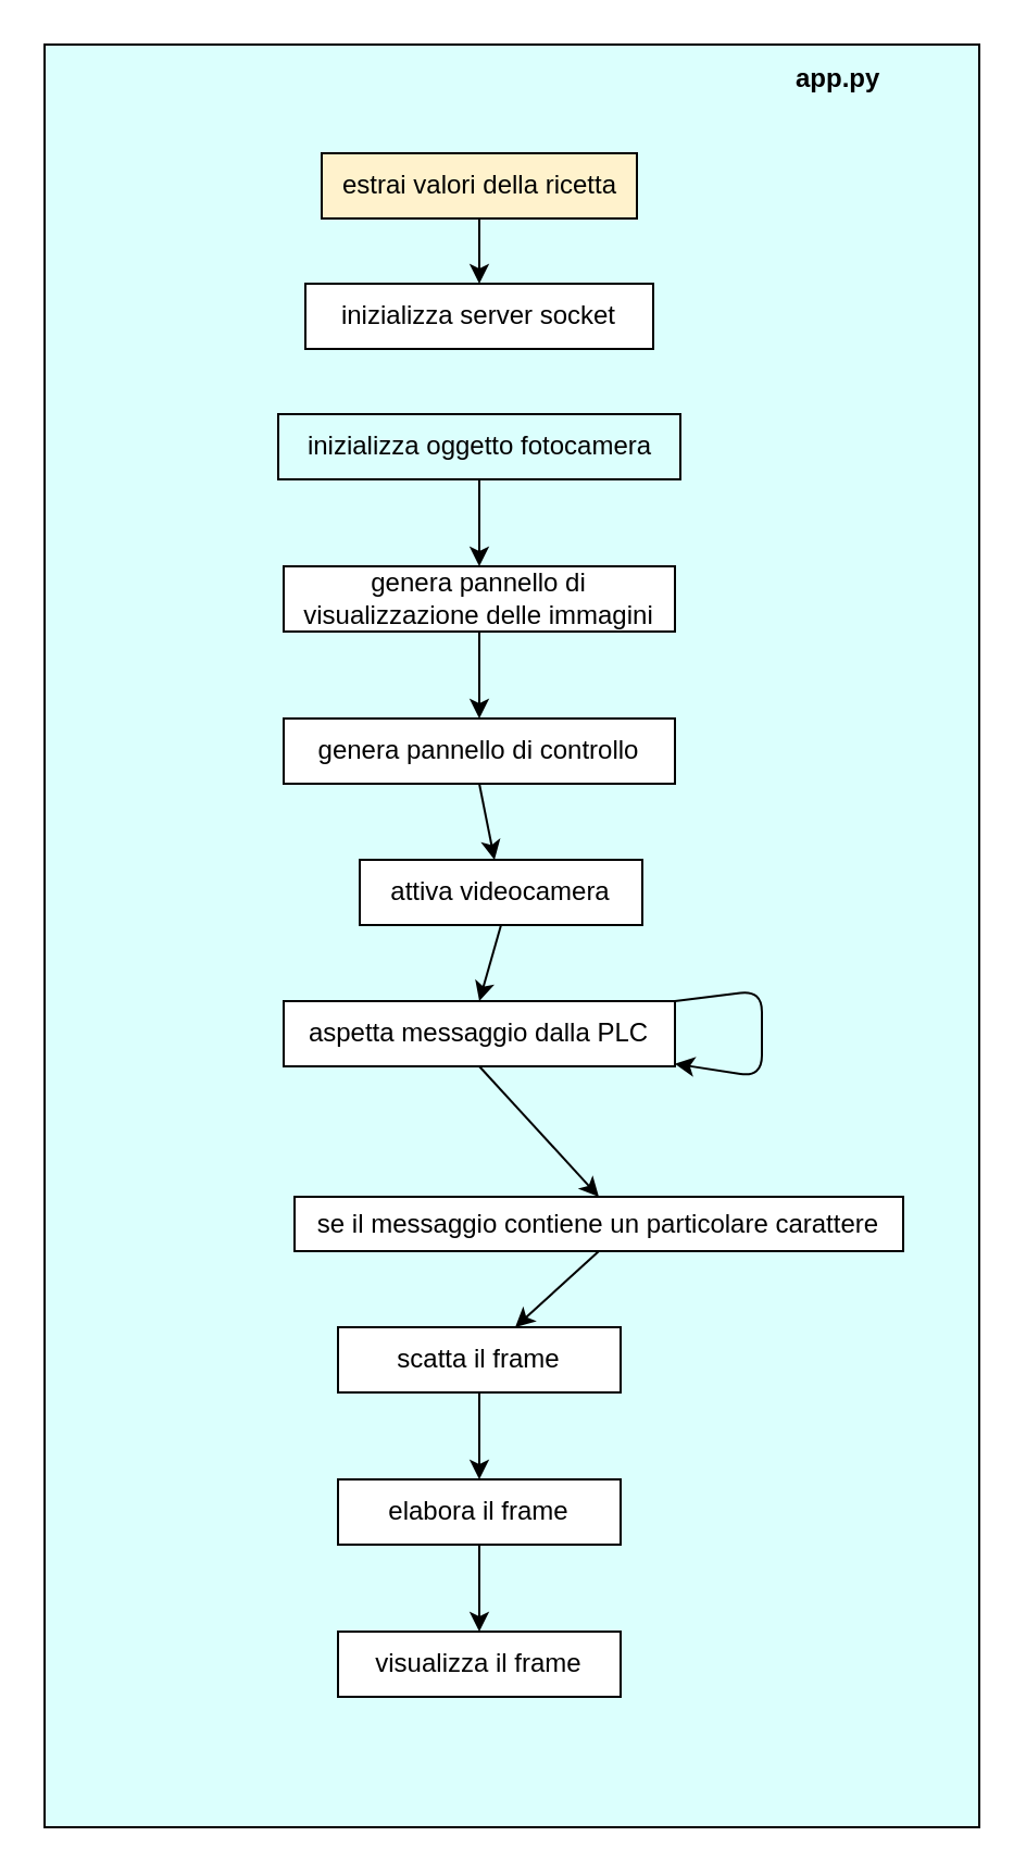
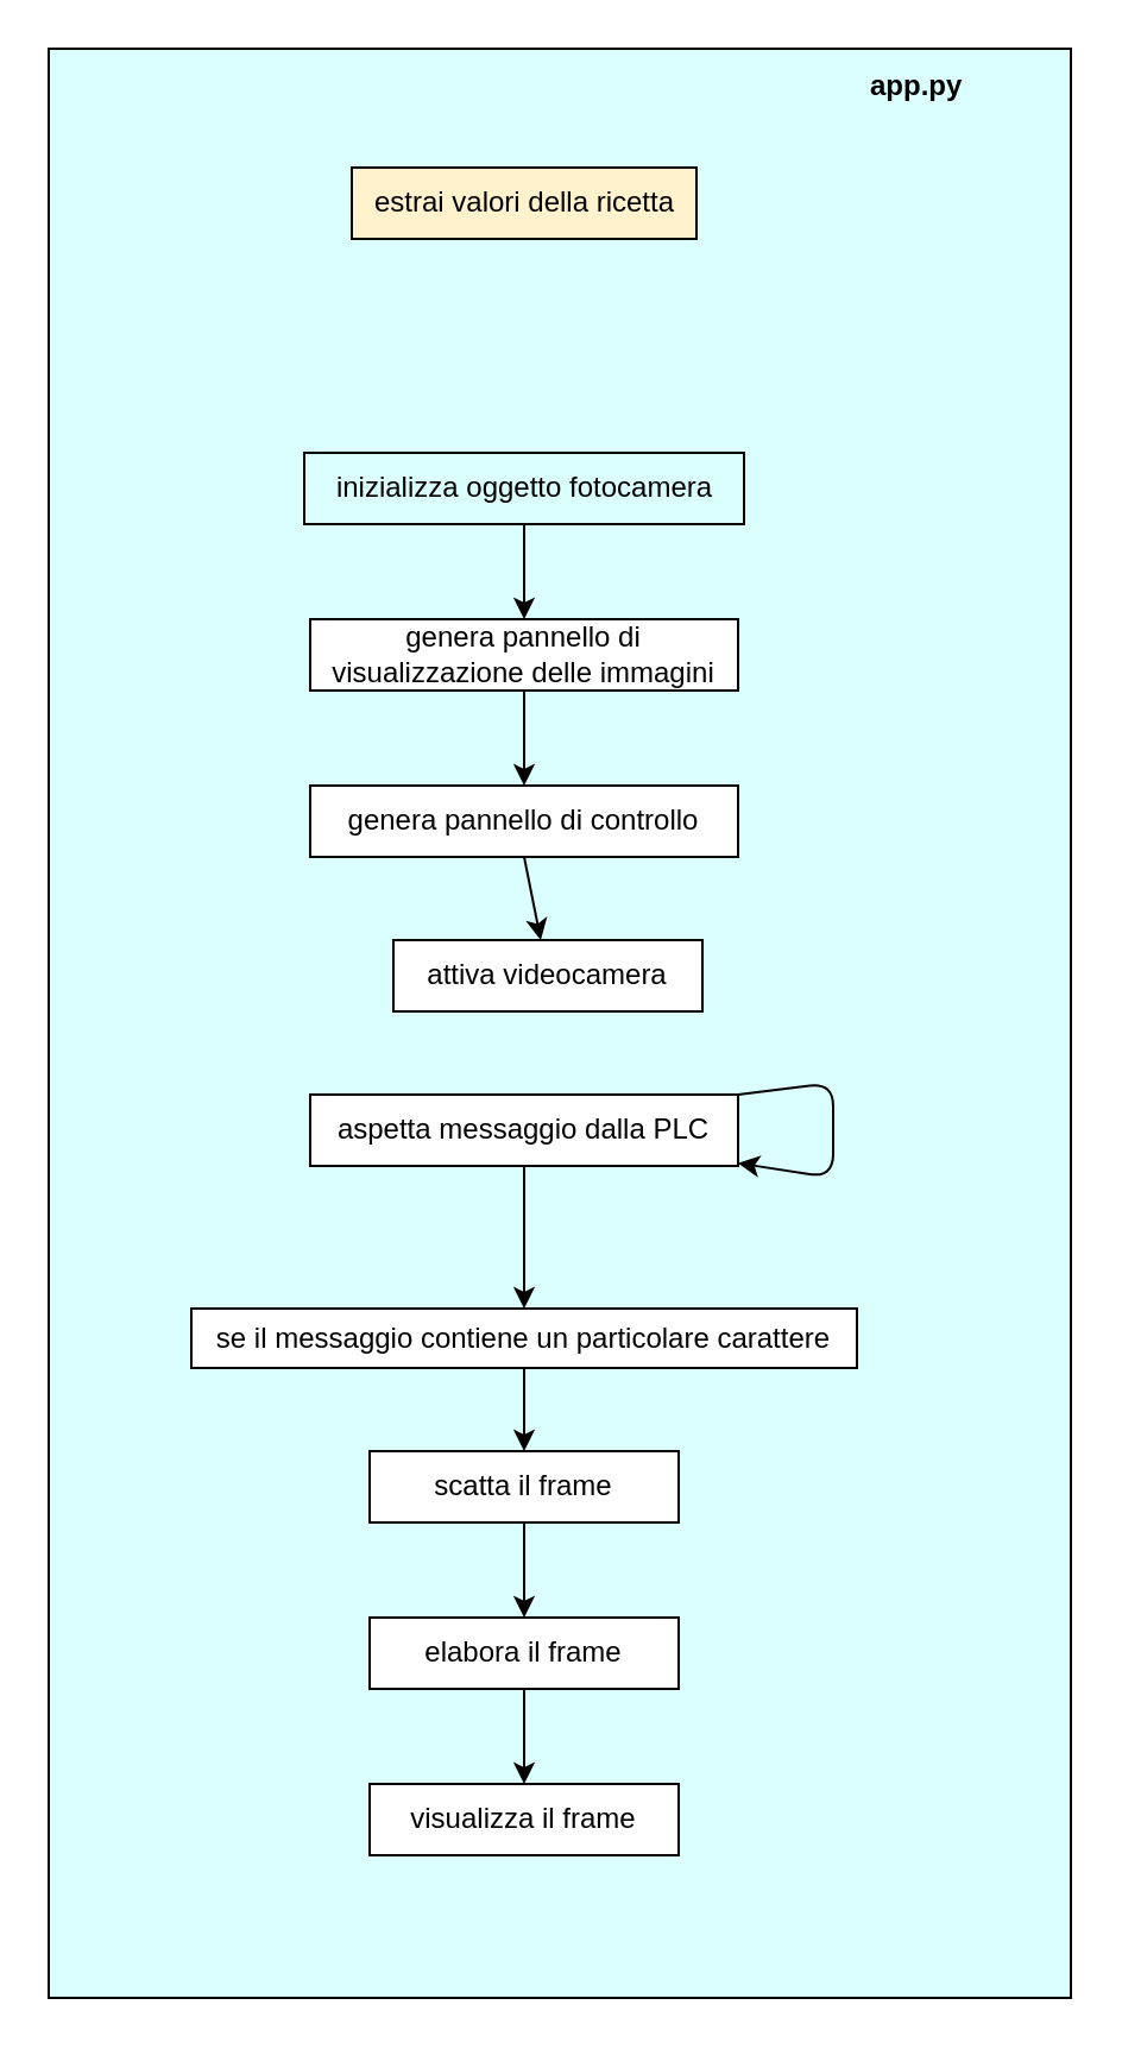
  <mxCell id="0" />
  <mxCell id="1" parent="0" />
  <mxCell id="2" value="" style="rounded=0;whiteSpace=wrap;html=1;fillColor=#DBFFFD;" vertex="1" parent="1"><mxGeometry x="20" y="20" width="430" height="820" as="geometry" /></mxCell>
- <mxCell id="3" style="edgeStyle=none;html=1;exitX=0.5;exitY=1;exitDx=0;exitDy=0;" edge="1" parent="1" source="4" target="5"><mxGeometry relative="1" as="geometry" /></mxCell>
  <mxCell id="4" value="estrai valori della ricetta" style="rounded=0;whiteSpace=wrap;html=1;fillColor=#fff2cc;" vertex="1" parent="1"><mxGeometry x="147.5" y="70" width="145" height="30" as="geometry" /></mxCell>
- <mxCell id="5" value="inizializza server socket" style="rounded=0;whiteSpace=wrap;html=1;" vertex="1" parent="1"><mxGeometry x="140" y="130" width="160" height="30" as="geometry" /></mxCell>
  <mxCell id="6" style="edgeStyle=none;html=1;exitX=0.5;exitY=1;exitDx=0;exitDy=0;entryX=0.5;entryY=0;entryDx=0;entryDy=0;" edge="1" parent="1" source="7" target="9"><mxGeometry relative="1" as="geometry" /></mxCell>
  <mxCell id="7" value="inizializza oggetto fotocamera" style="rounded=0;whiteSpace=wrap;html=1;fillColor=#dbfffd;" vertex="1" parent="1"><mxGeometry x="127.5" y="190" width="185" height="30" as="geometry" /></mxCell>
  <mxCell id="8" style="edgeStyle=none;html=1;exitX=0.5;exitY=1;exitDx=0;exitDy=0;entryX=0.5;entryY=0;entryDx=0;entryDy=0;" edge="1" parent="1" source="9" target="11"><mxGeometry relative="1" as="geometry" /></mxCell>
  <mxCell id="9" value="genera pannello di visualizzazione delle immagini" style="rounded=0;whiteSpace=wrap;html=1;" vertex="1" parent="1"><mxGeometry x="130" y="260" width="180" height="30" as="geometry" /></mxCell>
  <mxCell id="10" style="edgeStyle=none;html=1;exitX=0.5;exitY=1;exitDx=0;exitDy=0;" edge="1" parent="1" source="11" target="13"><mxGeometry relative="1" as="geometry" /></mxCell>
  <mxCell id="11" value="genera pannello di controllo" style="rounded=0;whiteSpace=wrap;html=1;" vertex="1" parent="1"><mxGeometry x="130" y="330" width="180" height="30" as="geometry" /></mxCell>
- <mxCell id="12" style="edgeStyle=none;html=1;exitX=0.5;exitY=1;exitDx=0;exitDy=0;entryX=0.5;entryY=0;entryDx=0;entryDy=0;" edge="1" parent="1" source="13" target="15"><mxGeometry relative="1" as="geometry" /></mxCell>
  <mxCell id="13" value="attiva videocamera" style="rounded=0;whiteSpace=wrap;html=1;" vertex="1" parent="1"><mxGeometry x="165" y="395" width="130" height="30" as="geometry" /></mxCell>
  <mxCell id="14" style="edgeStyle=none;html=1;exitX=0.5;exitY=1;exitDx=0;exitDy=0;entryX=0.5;entryY=0;entryDx=0;entryDy=0;" edge="1" parent="1" source="15" target="18"><mxGeometry relative="1" as="geometry" /></mxCell>
  <mxCell id="15" value="aspetta messaggio dalla PLC" style="rounded=0;whiteSpace=wrap;html=1;" vertex="1" parent="1"><mxGeometry x="130" y="460" width="180" height="30" as="geometry" /></mxCell>
  <mxCell id="16" style="edgeStyle=none;html=1;exitX=1;exitY=0;exitDx=0;exitDy=0;" edge="1" parent="1" source="15" target="15"><mxGeometry relative="1" as="geometry"><Array as="points"><mxPoint x="350" y="495" /></Array></mxGeometry></mxCell>
  <mxCell id="17" style="edgeStyle=none;html=1;exitX=0.5;exitY=1;exitDx=0;exitDy=0;" edge="1" parent="1" source="18" target="20"><mxGeometry relative="1" as="geometry" /></mxCell>
- <mxCell id="18" value="se il messaggio contiene un particolare carattere" style="rounded=0;whiteSpace=wrap;html=1;" vertex="1" parent="1"><mxGeometry x="135" y="550" width="280" height="25" as="geometry" /></mxCell>
+ <mxCell id="18" value="se il messaggio contiene un particolare carattere" style="rounded=0;whiteSpace=wrap;html=1;" vertex="1" parent="1"><mxGeometry x="80" y="550" width="280" height="25" as="geometry" /></mxCell>
  <mxCell id="19" style="edgeStyle=none;html=1;exitX=0.5;exitY=1;exitDx=0;exitDy=0;" edge="1" parent="1" source="20" target="22"><mxGeometry relative="1" as="geometry" /></mxCell>
  <mxCell id="20" value="scatta il frame" style="rounded=0;whiteSpace=wrap;html=1;" vertex="1" parent="1"><mxGeometry x="155" y="610" width="130" height="30" as="geometry" /></mxCell>
  <mxCell id="21" style="edgeStyle=none;html=1;exitX=0.5;exitY=1;exitDx=0;exitDy=0;entryX=0.5;entryY=0;entryDx=0;entryDy=0;" edge="1" parent="1" source="22" target="23"><mxGeometry relative="1" as="geometry" /></mxCell>
  <mxCell id="22" value="elabora il frame" style="rounded=0;whiteSpace=wrap;html=1;" vertex="1" parent="1"><mxGeometry x="155" y="680" width="130" height="30" as="geometry" /></mxCell>
  <mxCell id="23" value="visualizza il frame" style="rounded=0;whiteSpace=wrap;html=1;" vertex="1" parent="1"><mxGeometry x="155" y="750" width="130" height="30" as="geometry" /></mxCell>
  <mxCell id="24" value="app.py" style="text;strokeColor=none;fillColor=none;align=left;verticalAlign=middle;spacingLeft=4;spacingRight=4;overflow=hidden;points=[[0,0.5],[1,0.5]];portConstraint=eastwest;rotatable=0;fontStyle=1" vertex="1" parent="1"><mxGeometry x="360" y="20" width="80" height="30" as="geometry" /></mxCell>
